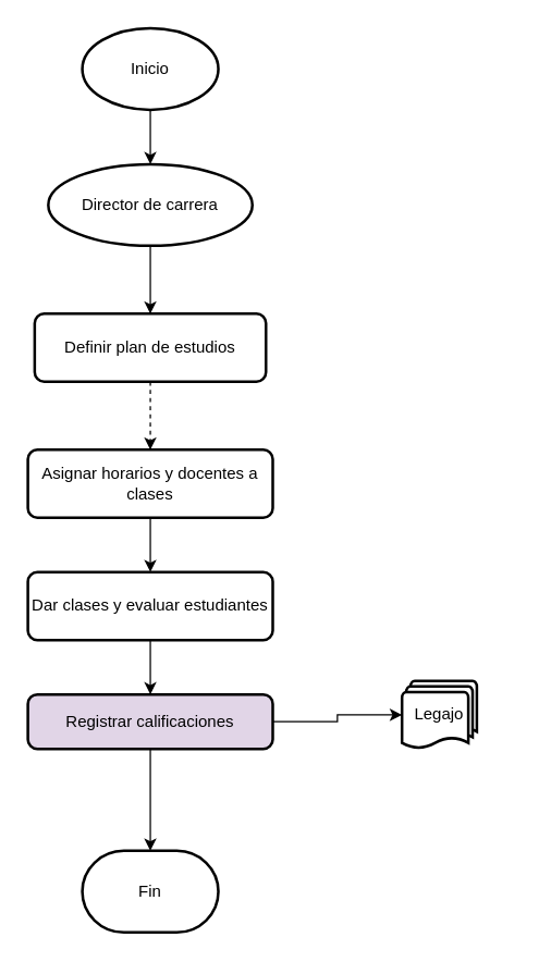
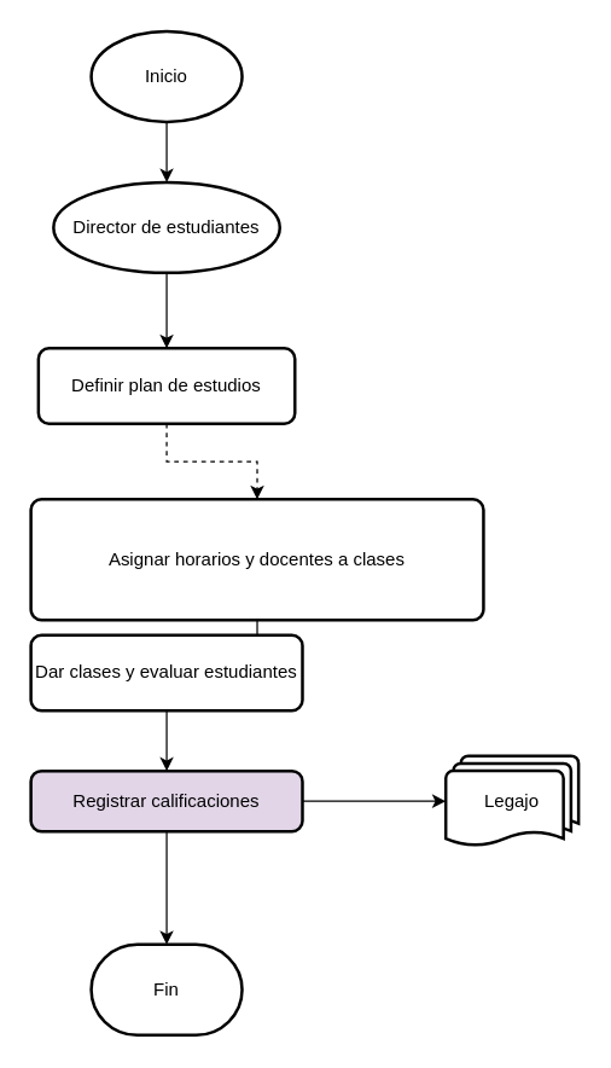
  <mxCell id="0" />
  <mxCell id="1" parent="0" />
  <mxCell id="2" style="edgeStyle=orthogonalEdgeStyle;rounded=0;orthogonalLoop=1;jettySize=auto;html=1;" edge="1" parent="1" source="3" target="5"><mxGeometry relative="1" as="geometry" /></mxCell>
- <mxCell id="3" value="Director de carrera" style="strokeWidth=2;html=1;shape=mxgraph.flowchart.start_1;whiteSpace=wrap;" vertex="1" parent="1"><mxGeometry x="35" y="120" width="150" height="60" as="geometry" /></mxCell>
+ <mxCell id="3" value="Director de estudiantes" style="strokeWidth=2;html=1;shape=mxgraph.flowchart.start_1;whiteSpace=wrap;" vertex="1" parent="1"><mxGeometry x="35" y="120" width="150" height="60" as="geometry" /></mxCell>
  <mxCell id="4" style="edgeStyle=orthogonalEdgeStyle;rounded=0;orthogonalLoop=1;jettySize=auto;html=1;dashed=1;" edge="1" parent="1" source="5" target="7"><mxGeometry relative="1" as="geometry" /></mxCell>
  <mxCell id="5" value="Definir plan de estudios" style="rounded=1;whiteSpace=wrap;html=1;absoluteArcSize=1;arcSize=14;strokeWidth=2;" vertex="1" parent="1"><mxGeometry x="25" y="230" width="170" height="50" as="geometry" /></mxCell>
  <mxCell id="6" style="edgeStyle=orthogonalEdgeStyle;rounded=0;orthogonalLoop=1;jettySize=auto;html=1;" edge="1" parent="1" source="7" target="9"><mxGeometry relative="1" as="geometry" /></mxCell>
- <mxCell id="7" value="Asignar horarios y docentes a clases" style="rounded=1;whiteSpace=wrap;html=1;absoluteArcSize=1;arcSize=14;strokeWidth=2;" vertex="1" parent="1"><mxGeometry x="20" y="330" width="180" height="50" as="geometry" /></mxCell>
+ <mxCell id="7" value="Asignar horarios y docentes a clases" style="rounded=1;whiteSpace=wrap;html=1;absoluteArcSize=1;arcSize=14;strokeWidth=2;" vertex="1" parent="1"><mxGeometry x="20" y="330" width="300" height="80" as="geometry" /></mxCell>
  <mxCell id="8" style="edgeStyle=orthogonalEdgeStyle;rounded=0;orthogonalLoop=1;jettySize=auto;html=1;entryX=0.5;entryY=0;entryDx=0;entryDy=0;" edge="1" parent="1" source="9" target="10"><mxGeometry relative="1" as="geometry" /></mxCell>
  <mxCell id="9" value="Dar clases y evaluar estudiantes" style="rounded=1;whiteSpace=wrap;html=1;absoluteArcSize=1;arcSize=14;strokeWidth=2;" vertex="1" parent="1"><mxGeometry x="20" y="420" width="180" height="50" as="geometry" /></mxCell>
  <mxCell id="10" value="Registrar calificaciones" style="rounded=1;whiteSpace=wrap;html=1;absoluteArcSize=1;arcSize=14;strokeWidth=2;fillColor=#e1d5e7;" vertex="1" parent="1"><mxGeometry x="20" y="510" width="180" height="40" as="geometry" /></mxCell>
- <mxCell id="11" value="Legajo" style="strokeWidth=2;html=1;shape=mxgraph.flowchart.multi-document;whiteSpace=wrap;" vertex="1" parent="1"><mxGeometry x="295" y="500" width="55" height="50" as="geometry" /></mxCell>
+ <mxCell id="11" value="Legajo" style="strokeWidth=2;html=1;shape=mxgraph.flowchart.multi-document;whiteSpace=wrap;" vertex="1" parent="1"><mxGeometry x="295" y="500" width="88" height="60" as="geometry" /></mxCell>
  <mxCell id="12" style="edgeStyle=orthogonalEdgeStyle;rounded=0;orthogonalLoop=1;jettySize=auto;html=1;entryX=0;entryY=0.5;entryDx=0;entryDy=0;entryPerimeter=0;" edge="1" parent="1" source="10" target="11"><mxGeometry relative="1" as="geometry" /></mxCell>
  <mxCell id="13" value="Fin" style="strokeWidth=2;html=1;shape=mxgraph.flowchart.terminator;whiteSpace=wrap;" vertex="1" parent="1"><mxGeometry x="60" y="625" width="100" height="60" as="geometry" /></mxCell>
  <mxCell id="14" style="edgeStyle=orthogonalEdgeStyle;rounded=0;orthogonalLoop=1;jettySize=auto;html=1;entryX=0.5;entryY=0;entryDx=0;entryDy=0;entryPerimeter=0;" edge="1" parent="1" source="10" target="13"><mxGeometry relative="1" as="geometry" /></mxCell>
  <mxCell id="15" value="Inicio" style="strokeWidth=2;html=1;shape=mxgraph.flowchart.start_1;whiteSpace=wrap;" vertex="1" parent="1"><mxGeometry x="60" y="20" width="100" height="60" as="geometry" /></mxCell>
  <mxCell id="16" style="edgeStyle=orthogonalEdgeStyle;rounded=0;orthogonalLoop=1;jettySize=auto;html=1;entryX=0.5;entryY=0;entryDx=0;entryDy=0;entryPerimeter=0;" edge="1" parent="1" source="15" target="3"><mxGeometry relative="1" as="geometry" /></mxCell>
